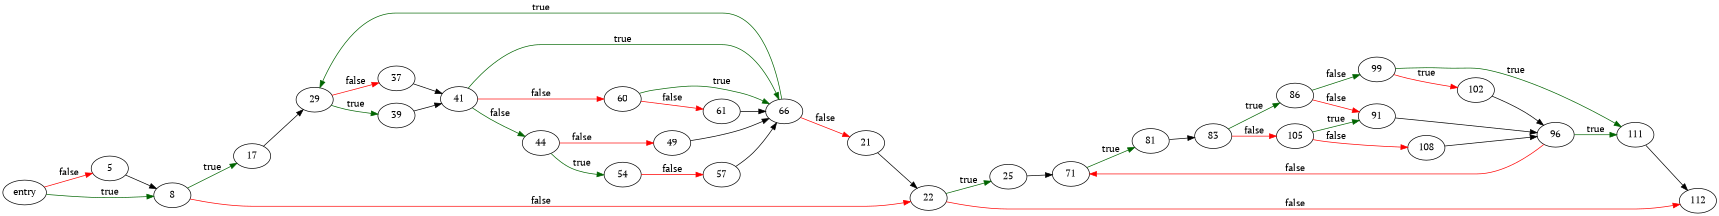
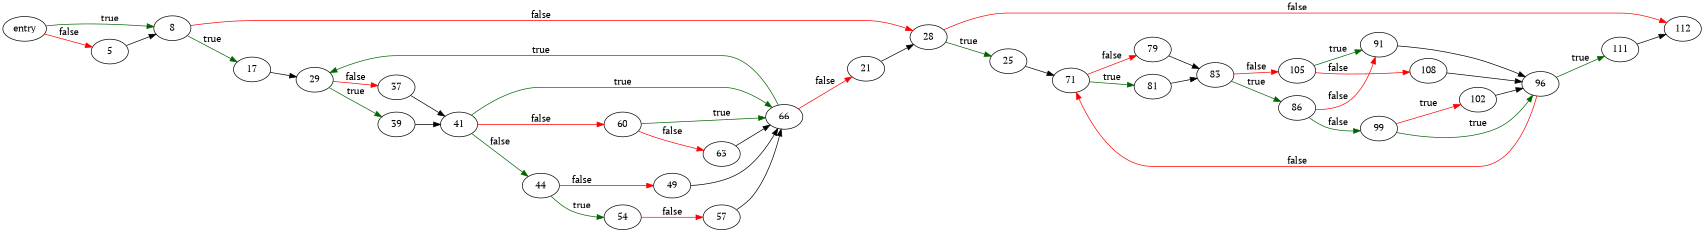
  digraph {
    fontname="PT Serif"
    rankdir=LR
    node [fontname="PT Serif"]
    edge [fontname="PT Serif"]
    n1 [label=entry]
    5
    8
    17
-   22
+   22 [label=28]
    29
    25
    112
    37
    39
    21
    71
+   79
    81
    41
    44
    60
    66
    49
    54
-   63 [label=61]
+   63
    57
    83
    86
    105
    91
    99
    108
    96
    102
    111
    n1 -> 5 [color=red label=false]
    n1 -> 8 [color=darkgreen label=true]
    5 -> 8
    8 -> 17 [color=darkgreen label=true]
    8 -> 22 [color=red label=false]
    17 -> 29
    22 -> 25 [color=darkgreen label=true]
    22 -> 112 [color=red label=false]
    29 -> 37 [color=red label=false]
    29 -> 39 [color=darkgreen label=true]
    25 -> 71
    37 -> 41
    39 -> 41
    21 -> 22
+   71 -> 79 [color=red label=false]
    71 -> 81 [color=darkgreen label=true]
+   79 -> 83
    81 -> 83
    41 -> 44 [color=darkgreen label=false]
    41 -> 60 [color=red label=false]
    41 -> 66 [color=darkgreen label=true]
    44 -> 49 [color=red label=false]
    44 -> 54 [color=darkgreen label=true]
    60 -> 66 [color=darkgreen label=true]
    60 -> 63 [color=red label=false]
    66 -> 29 [color=darkgreen label=true]
    66 -> 21 [color=red label=false]
    49 -> 66
    54 -> 57 [color=red label=false]
    63 -> 66
    57 -> 66
    83 -> 86 [color=darkgreen label=true]
    83 -> 105 [color=red label=false]
    86 -> 91 [color=red label=false]
    86 -> 99 [color=darkgreen label=false]
    105 -> 91 [color=darkgreen label=true]
    105 -> 108 [color=red label=false]
    91 -> 96
-   99 -> 111 [color=darkgreen label=true]
+   99 -> 96 [color=darkgreen label=true]
    99 -> 102 [color=red label=true]
    108 -> 96
    96 -> 71 [color=red label=false]
    96 -> 111 [color=darkgreen label=true]
    102 -> 96
    111 -> 112
  }
